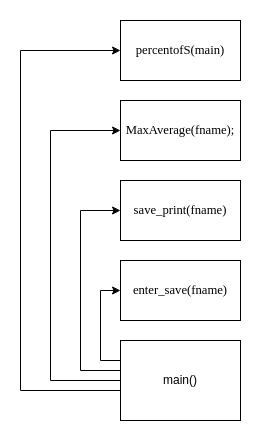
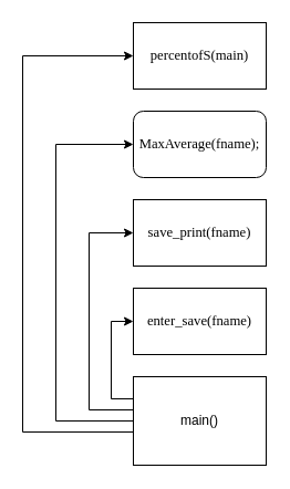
  <mxCell id="0" />
  <mxCell id="1" parent="0" />
  <mxCell id="2" style="edgeStyle=orthogonalEdgeStyle;rounded=0;orthogonalLoop=1;jettySize=auto;html=1;entryX=0;entryY=0.5;entryDx=0;entryDy=0;endArrow=classic;endFill=1;exitX=0;exitY=0.25;exitDx=0;exitDy=0;" edge="1" parent="1" source="6" target="7"><mxGeometry relative="1" as="geometry" /></mxCell>
  <mxCell id="3" style="edgeStyle=orthogonalEdgeStyle;rounded=0;orthogonalLoop=1;jettySize=auto;html=1;entryX=0;entryY=0.5;entryDx=0;entryDy=0;endArrow=classic;endFill=1;exitX=0;exitY=0.5;exitDx=0;exitDy=0;" edge="1" parent="1" source="6" target="8"><mxGeometry relative="1" as="geometry"><Array as="points"><mxPoint x="80" y="370" /><mxPoint x="80" y="210" /></Array></mxGeometry></mxCell>
  <mxCell id="4" style="edgeStyle=orthogonalEdgeStyle;rounded=0;orthogonalLoop=1;jettySize=auto;html=1;entryX=0;entryY=0.5;entryDx=0;entryDy=0;endArrow=classic;endFill=1;exitX=0;exitY=0.75;exitDx=0;exitDy=0;" edge="1" parent="1" source="6" target="9"><mxGeometry relative="1" as="geometry"><Array as="points"><mxPoint x="120" y="380" /><mxPoint x="50" y="380" /><mxPoint x="50" y="130" /></Array></mxGeometry></mxCell>
  <mxCell id="5" style="edgeStyle=orthogonalEdgeStyle;rounded=0;orthogonalLoop=1;jettySize=auto;html=1;endArrow=classic;endFill=1;entryX=0;entryY=0.5;entryDx=0;entryDy=0;exitX=0;exitY=0.75;exitDx=0;exitDy=0;" edge="1" parent="1" source="6" target="10"><mxGeometry relative="1" as="geometry"><mxPoint x="30" y="80" as="targetPoint" /><Array as="points"><mxPoint x="120" y="390" /><mxPoint x="20" y="390" /><mxPoint x="20" y="50" /></Array></mxGeometry></mxCell>
  <mxCell id="6" value="main()" style="rounded=0;whiteSpace=wrap;html=1;" vertex="1" parent="1"><mxGeometry x="120" y="340" width="120" height="80" as="geometry" /></mxCell>
  <mxCell id="7" value="&lt;font face=&quot;Cascadia Mono&quot;&gt;&lt;span style=&quot;font-size: 12.667px;&quot;&gt;enter_save(fname)&lt;/span&gt;&lt;/font&gt;" style="rounded=0;whiteSpace=wrap;html=1;" vertex="1" parent="1"><mxGeometry x="120" y="260" width="120" height="60" as="geometry" /></mxCell>
  <mxCell id="8" value="&lt;font face=&quot;Cascadia Mono&quot;&gt;&lt;span style=&quot;font-size: 12.667px;&quot;&gt;save_print(fname)&lt;/span&gt;&lt;/font&gt;" style="rounded=0;whiteSpace=wrap;html=1;" vertex="1" parent="1"><mxGeometry x="120" y="180" width="120" height="60" as="geometry" /></mxCell>
- <mxCell id="9" value="&lt;font face=&quot;Cascadia Mono&quot;&gt;&lt;span style=&quot;font-size: 12.667px;&quot;&gt;MaxAverage(fname);&lt;/span&gt;&lt;/font&gt;" style="rounded=0;whiteSpace=wrap;html=1;" vertex="1" parent="1"><mxGeometry x="120" y="100" width="120" height="60" as="geometry" /></mxCell>
+ <mxCell id="9" value="&lt;font face=&quot;Cascadia Mono&quot;&gt;&lt;span style=&quot;font-size: 12.667px;&quot;&gt;MaxAverage(fname);&lt;/span&gt;&lt;/font&gt;" style="whiteSpace=wrap;html=1;rounded=1;" vertex="1" parent="1"><mxGeometry x="120" y="100" width="120" height="60" as="geometry" /></mxCell>
  <mxCell id="10" value="&lt;font face=&quot;Cascadia Mono&quot;&gt;&lt;span style=&quot;font-size: 12.667px;&quot;&gt;percentofS(main)&lt;/span&gt;&lt;/font&gt;" style="rounded=0;whiteSpace=wrap;html=1;" vertex="1" parent="1"><mxGeometry x="120" y="20" width="120" height="60" as="geometry" /></mxCell>
